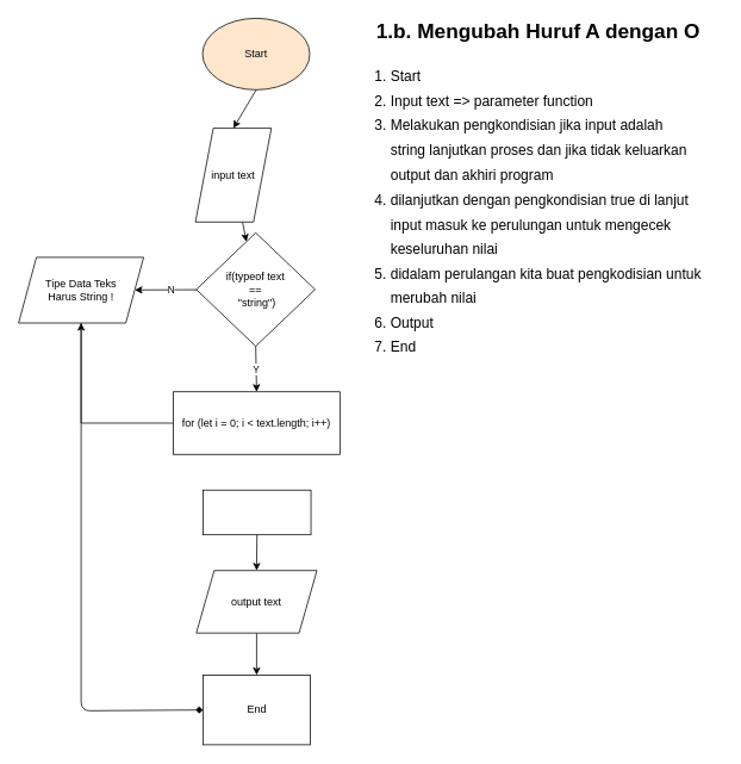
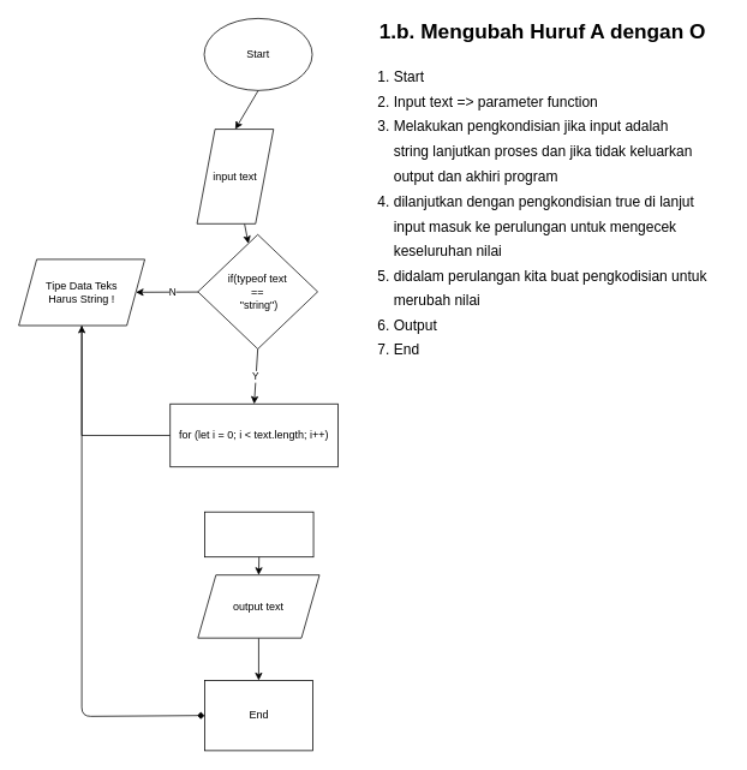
  <mxCell id="0" />
  <mxCell id="1" parent="0" />
- <mxCell id="2" value="Start" style="ellipse;whiteSpace=wrap;html=1;fillColor=#ffe6cc;" parent="1" vertex="1"><mxGeometry x="226" y="20" width="120" height="80" as="geometry" /></mxCell>
+ <mxCell id="2" value="Start" style="ellipse;whiteSpace=wrap;html=1;" parent="1" vertex="1"><mxGeometry x="226" y="20" width="120" height="80" as="geometry" /></mxCell>
  <mxCell id="3" value="" style="edgeStyle=none;html=1;" parent="1" source="4" target="6" edge="1"><mxGeometry relative="1" as="geometry" /></mxCell>
  <mxCell id="4" value="input text" style="shape=parallelogram;perimeter=parallelogramPerimeter;whiteSpace=wrap;html=1;fixedSize=1;" parent="1" vertex="1"><mxGeometry x="218" y="143" width="85" height="105" as="geometry" /></mxCell>
  <mxCell id="5" value="N" style="edgeStyle=none;html=1;" parent="1" source="6" target="7" edge="1"><mxGeometry x="-0.183" relative="1" as="geometry"><mxPoint as="offset" /></mxGeometry></mxCell>
  <mxCell id="6" value="if(typeof text &lt;br&gt;==&lt;br&gt;&amp;nbsp;&quot;string&quot;)" style="rhombus;whiteSpace=wrap;html=1;" parent="1" vertex="1"><mxGeometry x="219" y="260" width="133" height="127" as="geometry" /></mxCell>
  <mxCell id="7" value="Tipe Data Teks&lt;br&gt;Harus String !" style="shape=parallelogram;perimeter=parallelogramPerimeter;whiteSpace=wrap;html=1;fixedSize=1;" parent="1" vertex="1"><mxGeometry x="20" y="287.5" width="140" height="73.5" as="geometry" /></mxCell>
  <mxCell id="8" value="" style="edgeStyle=orthogonalEdgeStyle;rounded=0;orthogonalLoop=1;jettySize=auto;html=1;" parent="1" source="9" target="7" edge="1"><mxGeometry relative="1" as="geometry" /></mxCell>
- <mxCell id="9" value="for (let i = 0; i &amp;lt; text.length; i++)" style="whiteSpace=wrap;html=1;" parent="1" vertex="1"><mxGeometry x="193.25" y="438" width="186.5" height="70" as="geometry" /></mxCell>
+ <mxCell id="9" value="for (let i = 0; i &amp;lt; text.length; i++)" style="whiteSpace=wrap;html=1;" parent="1" vertex="1"><mxGeometry x="188.25" y="448" width="186.5" height="70" as="geometry" /></mxCell>
  <mxCell id="10" value="Y" style="endArrow=classic;html=1;exitX=0.5;exitY=1;exitDx=0;exitDy=0;entryX=0.5;entryY=0;entryDx=0;entryDy=0;" parent="1" source="6" target="9" edge="1"><mxGeometry width="50" height="50" relative="1" as="geometry"><mxPoint x="241" y="477" as="sourcePoint" /><mxPoint x="291" y="427" as="targetPoint" /></mxGeometry></mxCell>
  <mxCell id="11" value="" style="edgeStyle=none;html=1;" parent="1" source="12" target="13" edge="1"><mxGeometry relative="1" as="geometry" /></mxCell>
  <mxCell id="12" value="output text" style="shape=parallelogram;perimeter=parallelogramPerimeter;whiteSpace=wrap;html=1;fixedSize=1;" parent="1" vertex="1"><mxGeometry x="219" y="638" width="135" height="70" as="geometry" /></mxCell>
  <mxCell id="13" value="End" style="whiteSpace=wrap;html=1;rounded=0;" parent="1" vertex="1"><mxGeometry x="226.5" y="755" width="120" height="78" as="geometry" /></mxCell>
  <mxCell id="14" value="" style="endArrow=classic;html=1;exitX=0.5;exitY=1;exitDx=0;exitDy=0;entryX=0.5;entryY=0;entryDx=0;entryDy=0;" parent="1" source="2" target="4" edge="1"><mxGeometry width="50" height="50" relative="1" as="geometry"><mxPoint x="251" y="320" as="sourcePoint" /><mxPoint x="301" y="270" as="targetPoint" /></mxGeometry></mxCell>
  <mxCell id="15" value="" style="endArrow=diamond;html=1;exitX=0.5;exitY=1;exitDx=0;exitDy=0;entryX=0;entryY=0.5;entryDx=0;entryDy=0;" parent="1" source="7" target="13" edge="1"><mxGeometry width="50" height="50" relative="1" as="geometry"><mxPoint x="251" y="580" as="sourcePoint" /><mxPoint x="301" y="530" as="targetPoint" /><Array as="points"><mxPoint x="90" y="795" /></Array></mxGeometry></mxCell>
- <mxCell id="16" value="&lt;span style=&quot;font-family: &amp;#34;helvetica&amp;#34; ; font-size: 12px ; font-style: normal ; font-weight: 400 ; letter-spacing: normal ; text-align: center ; text-indent: 0px ; text-transform: none ; word-spacing: 0px ; float: none ; display: inline&quot;&gt;&lt;font color=&quot;#ffffff&quot;&gt;if (text[i] == 'a')&amp;nbsp;&lt;/font&gt;&lt;/span&gt;" style="whiteSpace=wrap;html=1;" parent="1" vertex="1"><mxGeometry x="226.5" y="548" width="120.87" height="50" as="geometry" /></mxCell>
+ <mxCell id="16" value="&lt;span style=&quot;font-family: &amp;#34;helvetica&amp;#34; ; font-size: 12px ; font-style: normal ; font-weight: 400 ; letter-spacing: normal ; text-align: center ; text-indent: 0px ; text-transform: none ; word-spacing: 0px ; float: none ; display: inline&quot;&gt;&lt;font color=&quot;#ffffff&quot;&gt;if (text[i] == 'a')&amp;nbsp;&lt;/font&gt;&lt;/span&gt;" style="whiteSpace=wrap;html=1;" parent="1" vertex="1"><mxGeometry x="226.5" y="568" width="120.87" height="50" as="geometry" /></mxCell>
  <mxCell id="17" value="" style="endArrow=classic;html=1;rounded=0;exitX=0.5;exitY=1;exitDx=0;exitDy=0;entryX=0.5;entryY=0;entryDx=0;entryDy=0;" parent="1" source="16" target="12" edge="1"><mxGeometry width="50" height="50" relative="1" as="geometry"><mxPoint x="507" y="638" as="sourcePoint" /><mxPoint x="557" y="588" as="targetPoint" /></mxGeometry></mxCell>
  <mxCell id="18" value="&lt;font style=&quot;font-size: 23px;&quot;&gt;&lt;b&gt;1.b. Mengubah Huruf A dengan O&lt;/b&gt;&lt;/font&gt;" style="text;html=1;strokeColor=none;fillColor=none;align=center;verticalAlign=middle;whiteSpace=wrap;rounded=0;" parent="1" vertex="1"><mxGeometry x="417" y="20" width="370" height="30" as="geometry" /></mxCell>
  <mxCell id="19" value="&lt;font style=&quot;font-size: 16px;&quot;&gt;1. Start&lt;br&gt;2. Input text =&amp;gt; parameter function&lt;br&gt;3. Melakukan pengkondisian jika input adalah&lt;br&gt;&amp;nbsp; &amp;nbsp; string lanjutkan proses dan jika tidak keluarkan&lt;br&gt;&amp;nbsp; &amp;nbsp; output dan akhiri program&lt;br&gt;4. dilanjutkan dengan pengkondisian true di lanjut&lt;br&gt;&amp;nbsp; &amp;nbsp; input masuk ke perulungan untuk mengecek&lt;br&gt;&amp;nbsp; &amp;nbsp; keseluruhan nilai&lt;br&gt;5. didalam perulangan kita buat pengkodisian untuk&lt;br&gt;&amp;nbsp; &amp;nbsp; merubah nilai&lt;br&gt;6. Output&lt;br&gt;7. End&amp;nbsp;&lt;br&gt;&lt;/font&gt;" style="text;html=1;align=left;verticalAlign=middle;resizable=0;points=[];autosize=1;strokeColor=none;fillColor=none;fontSize=23;" parent="1" vertex="1"><mxGeometry x="417" y="65" width="390" height="340" as="geometry" /></mxCell>
